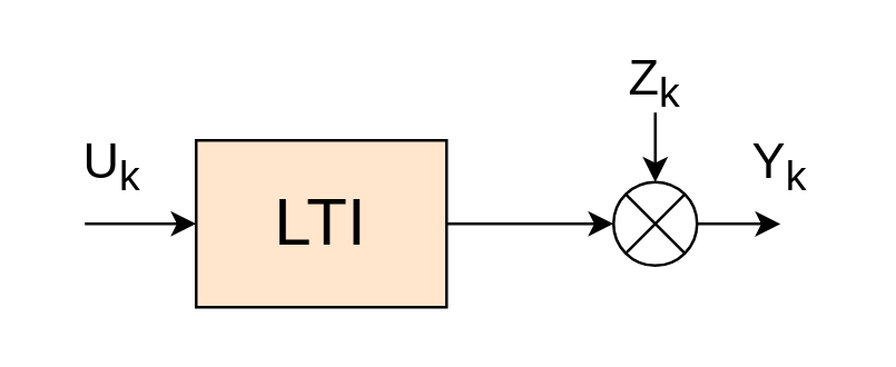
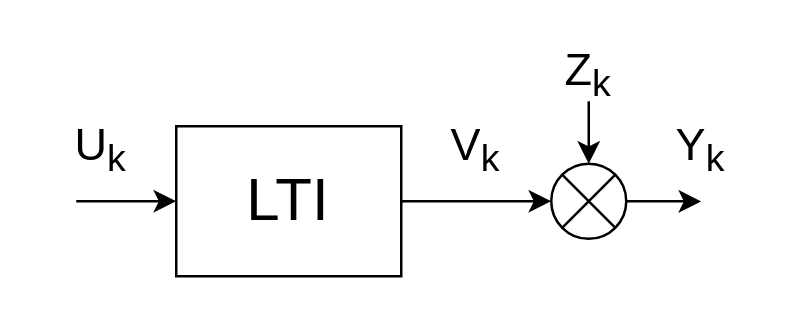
  <mxCell id="0" />
  <mxCell id="1" parent="0" />
  <mxCell id="2" style="edgeStyle=orthogonalEdgeStyle;rounded=0;orthogonalLoop=1;jettySize=auto;html=1;exitX=1;exitY=0.5;exitDx=0;exitDy=0;entryX=0;entryY=0.5;entryDx=0;entryDy=0;" edge="1" parent="1" source="3" target="7"><mxGeometry relative="1" as="geometry" /></mxCell>
- <mxCell id="3" value="&lt;font style=&quot;font-size: 24px&quot;&gt;LTI&lt;/font&gt;" style="rounded=0;whiteSpace=wrap;html=1;fillColor=#ffe6cc;" vertex="1" parent="1"><mxGeometry x="70" y="50" width="90" height="60" as="geometry" /></mxCell>
+ <mxCell id="3" value="&lt;font style=&quot;font-size: 24px&quot;&gt;LTI&lt;/font&gt;" style="rounded=0;whiteSpace=wrap;html=1;" vertex="1" parent="1"><mxGeometry x="70" y="50" width="90" height="60" as="geometry" /></mxCell>
  <mxCell id="4" value="" style="endArrow=classic;html=1;entryX=0;entryY=0.5;entryDx=0;entryDy=0;" edge="1" parent="1" target="3"><mxGeometry width="50" height="50" relative="1" as="geometry"><mxPoint x="30" y="80" as="sourcePoint" /><mxPoint x="-80" y="90" as="targetPoint" /></mxGeometry></mxCell>
  <mxCell id="5" value="&lt;font style=&quot;font-size: 18px&quot;&gt;U&lt;sub&gt;k&lt;/sub&gt;&lt;/font&gt;" style="text;html=1;strokeColor=none;fillColor=none;align=center;verticalAlign=middle;whiteSpace=wrap;rounded=0;" vertex="1" parent="1"><mxGeometry x="20" y="50" width="40" height="20" as="geometry" /></mxCell>
  <mxCell id="6" style="edgeStyle=orthogonalEdgeStyle;rounded=0;orthogonalLoop=1;jettySize=auto;html=1;exitX=1;exitY=0.5;exitDx=0;exitDy=0;" edge="1" parent="1" source="7"><mxGeometry relative="1" as="geometry"><mxPoint x="280" y="80.048" as="targetPoint" /></mxGeometry></mxCell>
  <mxCell id="7" value="" style="shape=sumEllipse;perimeter=ellipsePerimeter;whiteSpace=wrap;html=1;backgroundOutline=1;" vertex="1" parent="1"><mxGeometry x="220" y="65" width="30" height="30" as="geometry" /></mxCell>
+ <mxCell id="8" value="&lt;font style=&quot;font-size: 18px&quot;&gt;V&lt;sub&gt;k&lt;/sub&gt;&lt;/font&gt;" style="text;html=1;strokeColor=none;fillColor=none;align=center;verticalAlign=middle;whiteSpace=wrap;rounded=0;fontSize=16;" vertex="1" parent="1"><mxGeometry x="170" y="50" width="40" height="20" as="geometry" /></mxCell>
  <mxCell id="9" value="" style="endArrow=classic;html=1;entryX=0.5;entryY=0;entryDx=0;entryDy=0;" edge="1" parent="1" target="7"><mxGeometry width="50" height="50" relative="1" as="geometry"><mxPoint x="235" y="40" as="sourcePoint" /><mxPoint x="290" y="-10" as="targetPoint" /></mxGeometry></mxCell>
  <mxCell id="10" value="&lt;font style=&quot;font-size: 18px&quot;&gt;Z&lt;sub&gt;k&lt;/sub&gt;&lt;/font&gt;" style="text;html=1;strokeColor=none;fillColor=none;align=center;verticalAlign=middle;whiteSpace=wrap;rounded=0;" vertex="1" parent="1"><mxGeometry x="215" y="20" width="40" height="20" as="geometry" /></mxCell>
  <mxCell id="11" value="&lt;font style=&quot;font-size: 18px&quot;&gt;Y&lt;sub&gt;k&lt;/sub&gt;&lt;/font&gt;" style="text;html=1;strokeColor=none;fillColor=none;align=center;verticalAlign=middle;whiteSpace=wrap;rounded=0;" vertex="1" parent="1"><mxGeometry x="260" y="50" width="40" height="20" as="geometry" /></mxCell>
